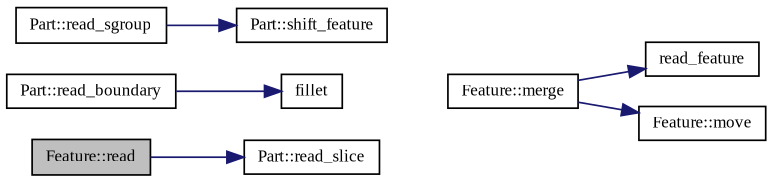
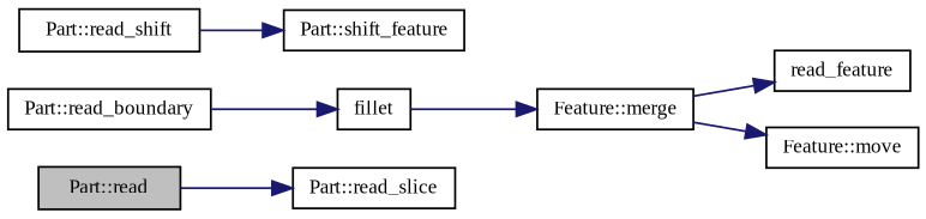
  digraph {
    fontname="Liberation Serif"
    rankdir=LR
    node [color=black fillcolor=white fontname="Liberation Serif" fontsize=10 shape=record style=filled]
    edge [color=midnightblue fontname="Liberation Serif" fontsize=10 labelfontname=Helvetica labelfontsize=10 style=solid]
-   n1 [fillcolor=grey75 fontcolor=black height=0.2 label="Feature::read" width=0.4]
+   n1 [fillcolor=grey75 fontcolor=black height=0.2 label="Part::read" width=0.4]
    n2 [height=0.2 label="Part::read_slice" width=0.4]
    n3 [height=0.2 label="Part::read_boundary" width=0.4]
    n4 [height=0.2 label=fillet width=0.4]
    n5 [height=0.2 label="Feature::merge" width=0.4]
-   n6 [height=0.2 label="Part::read_sgroup" width=0.4]
+   n6 [height=0.2 label="Part::read_shift" width=0.4]
    n7 [height=0.2 label="Part::shift_feature" width=0.4]
    n8 [height=0.2 label=read_feature width=0.4]
    n9 [height=0.2 label="Feature::move" width=0.4]
    n1 -> n2
    n3 -> n4
+   n4 -> n5
    n5 -> n8
    n5 -> n9
    n6 -> n7
  }
